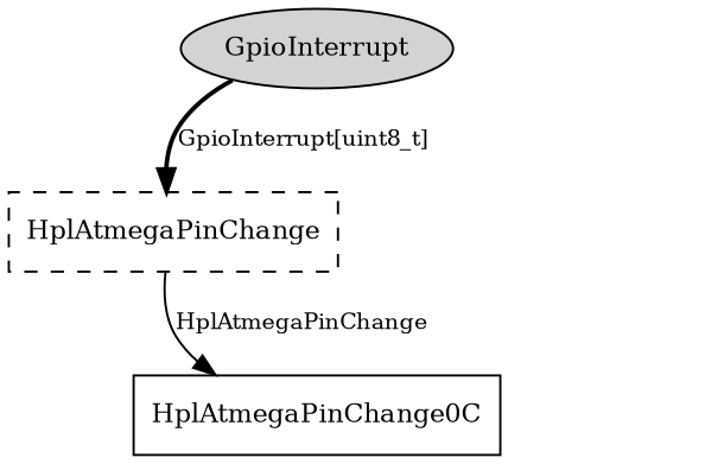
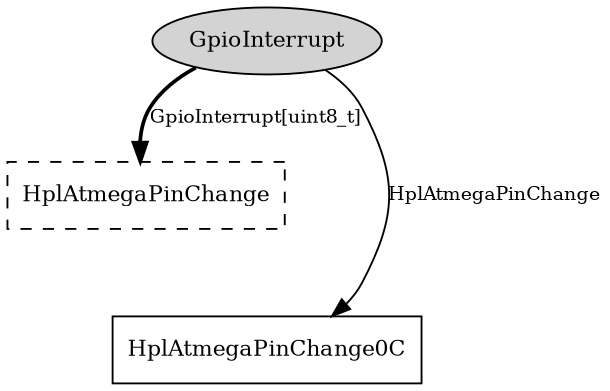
  digraph {
    node [fontsize=12 shape=box]
    edge [fontsize=10]
    n1 [label=GpioInterrupt shape=ellipse style=filled]
    n2 [label=HplAtmegaPinChange style=dashed]
    HplAtmegaPinChange0C
    n1 -> n2 [label="GpioInterrupt[uint8_t]" style=bold]
-   n2 -> HplAtmegaPinChange0C [label=HplAtmegaPinChange]
+   n1 -> HplAtmegaPinChange0C [label=HplAtmegaPinChange]
  }
